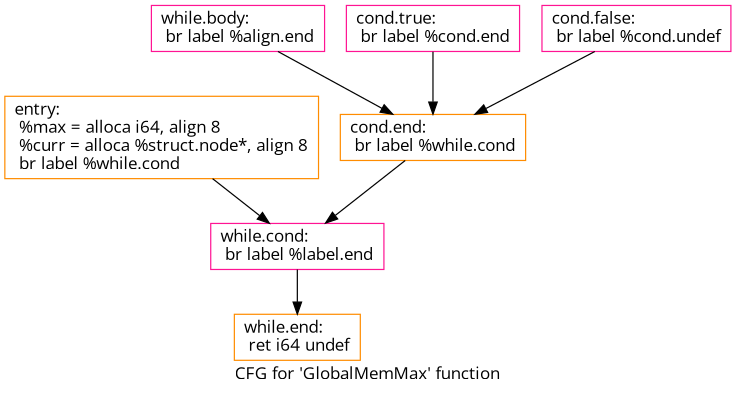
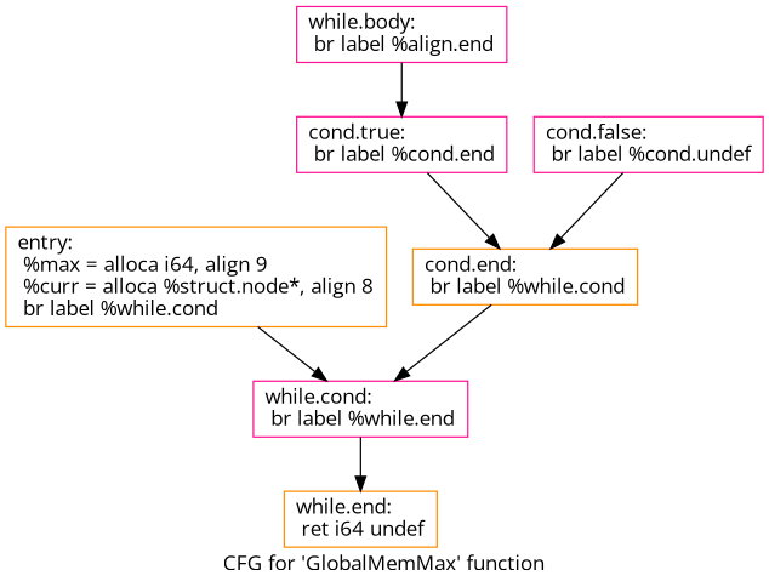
  digraph {
    fontname="Open Sans"
    label="CFG for 'GlobalMemMax' function"
    node [color=deeppink fontname="Open Sans" shape=record]
    edge [fontname="Open Sans"]
-   n1 [color=darkorange label="{entry:\l  %max = alloca i64, align 8\l  %curr = alloca %struct.node*, align 8\l  br label %while.cond\l}"]
-   n2 [label="{while.cond:                                       \l  br label %label.end\l}"]
+   n1 [color=darkorange label="{entry:\l  %max = alloca i64, align 9\l  %curr = alloca %struct.node*, align 8\l  br label %while.cond\l}"]
+   n2 [label="{while.cond:                                       \l  br label %while.end\l}"]
    n3 [color=darkorange label="{while.end:                                        \l  ret i64 undef\l}"]
    n4 [label="{while.body:                                       \l  br label %align.end\l}"]
    n5 [color=darkorange label="{cond.end:                                         \l  br label %while.cond\l}"]
    n6 [label="{cond.true:                                        \l  br label %cond.end\l}"]
    n7 [label="{cond.false:                                       \l  br label %cond.undef\l}"]
    n1 -> n2
    n2 -> n3
-   n4 -> n5
+   n4 -> n6
    n5 -> n2
    n6 -> n5
    n7 -> n5
  }
